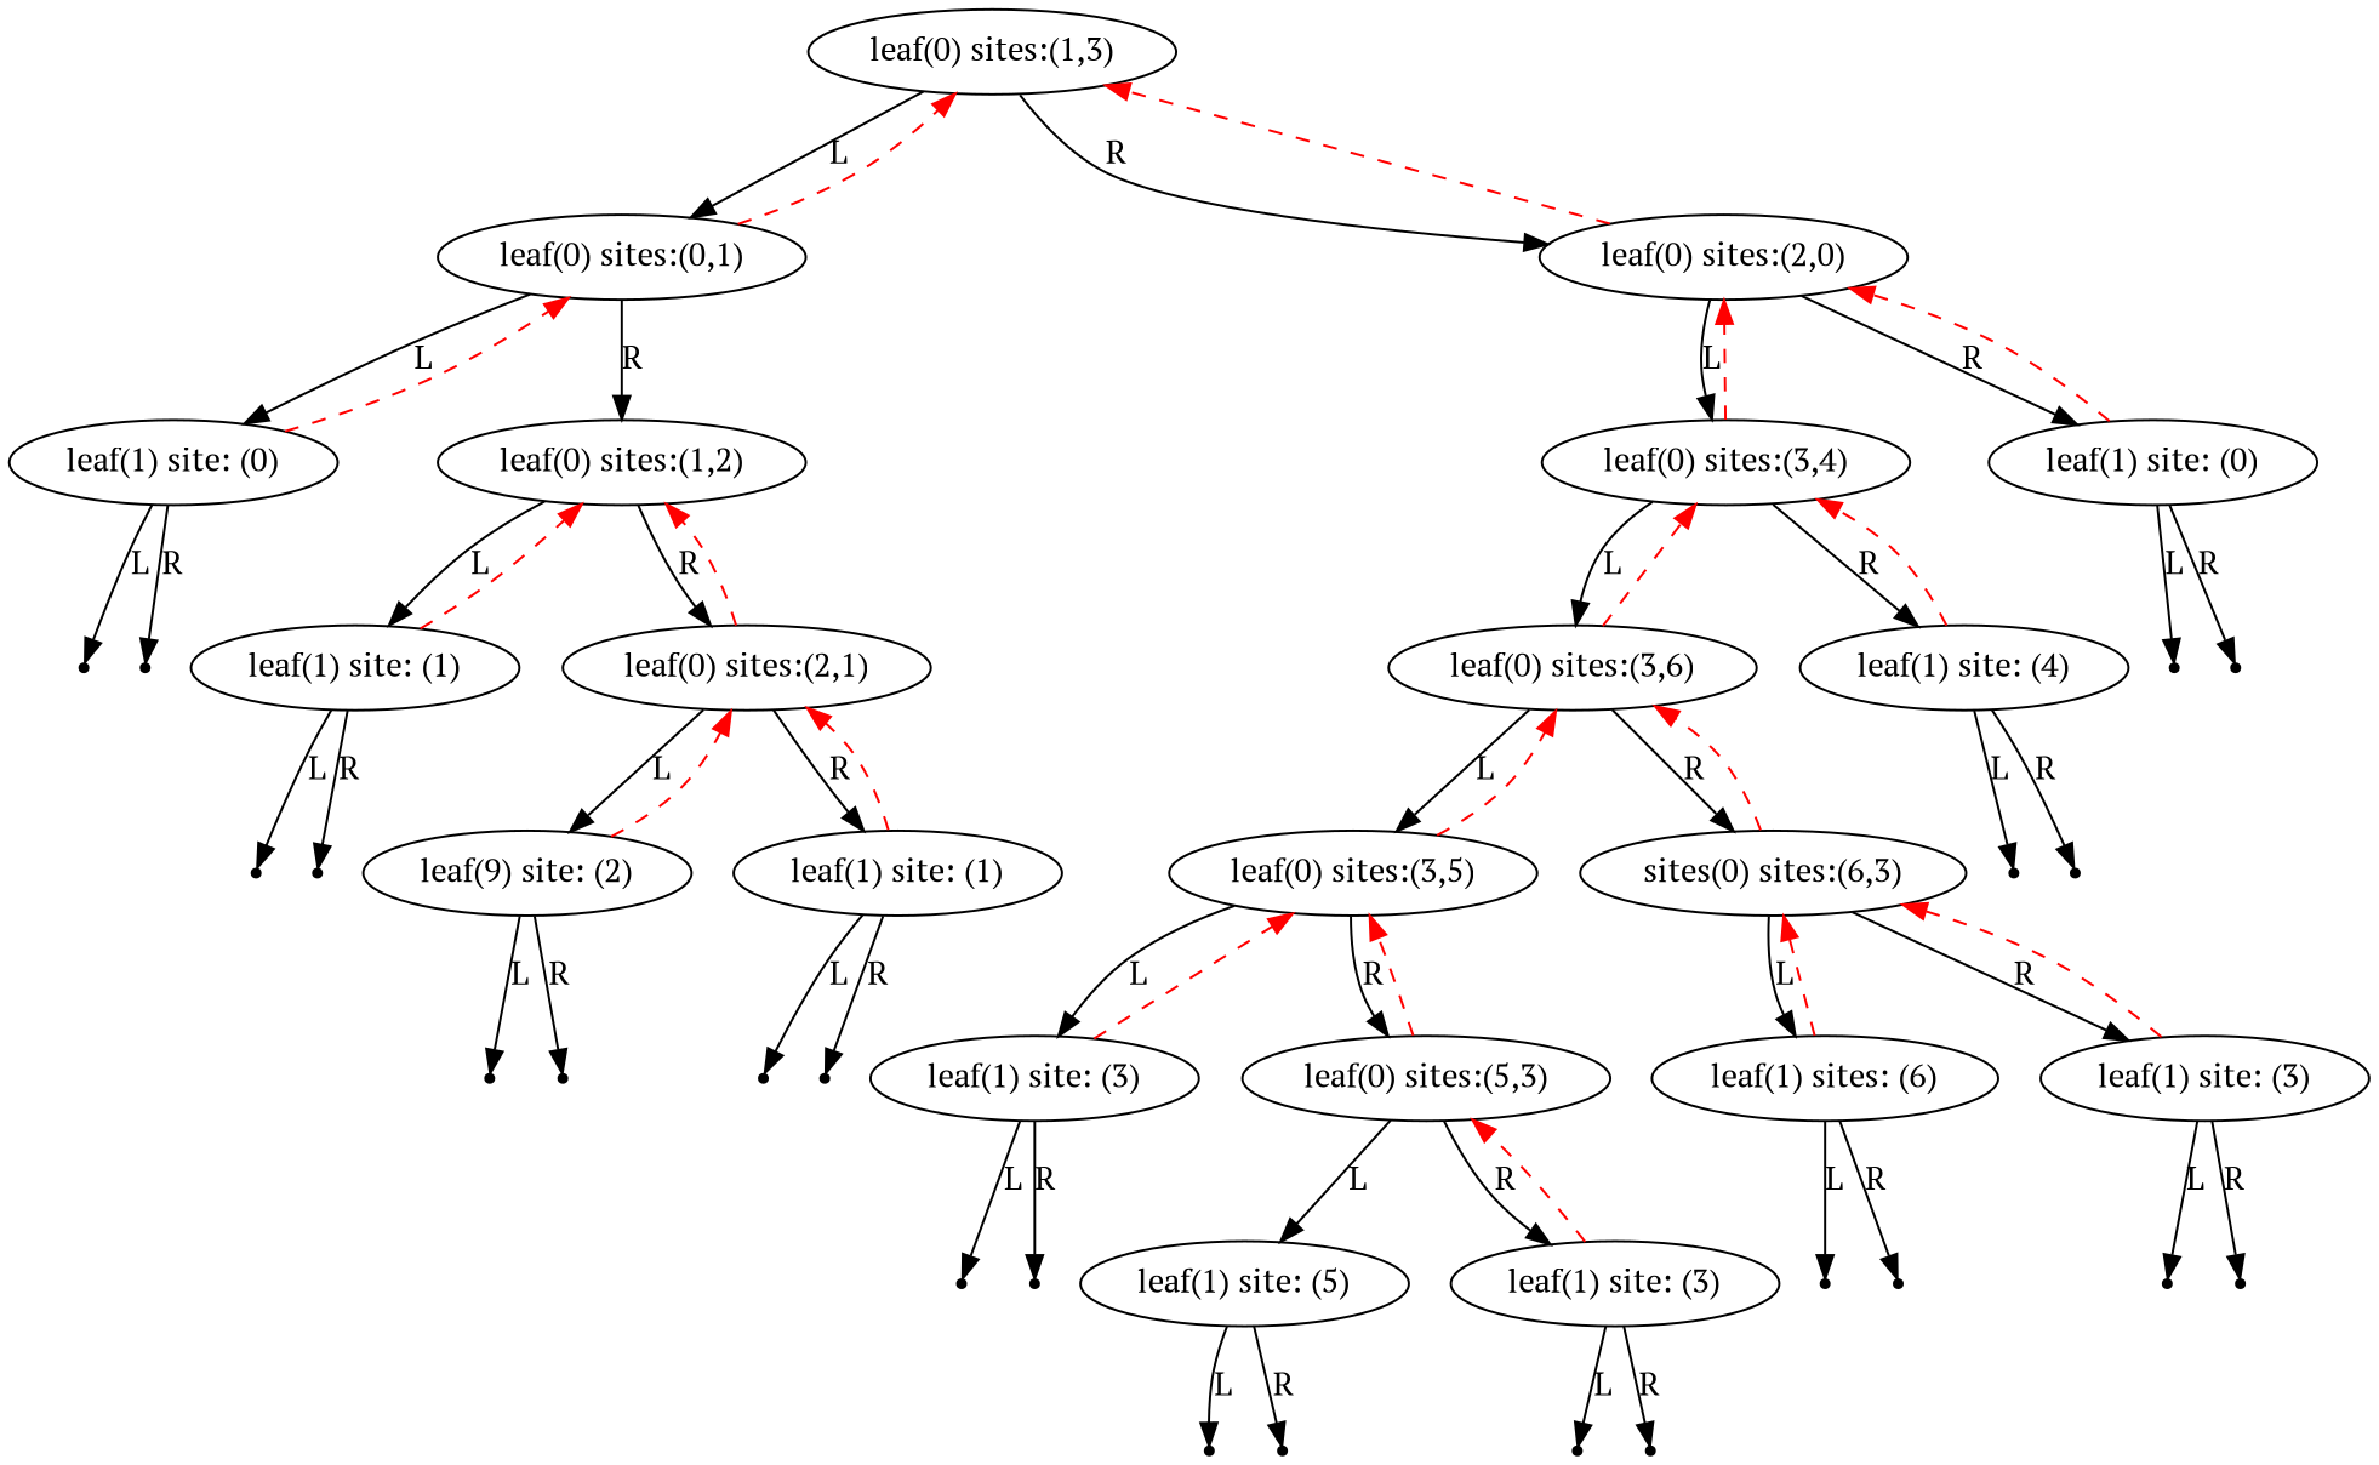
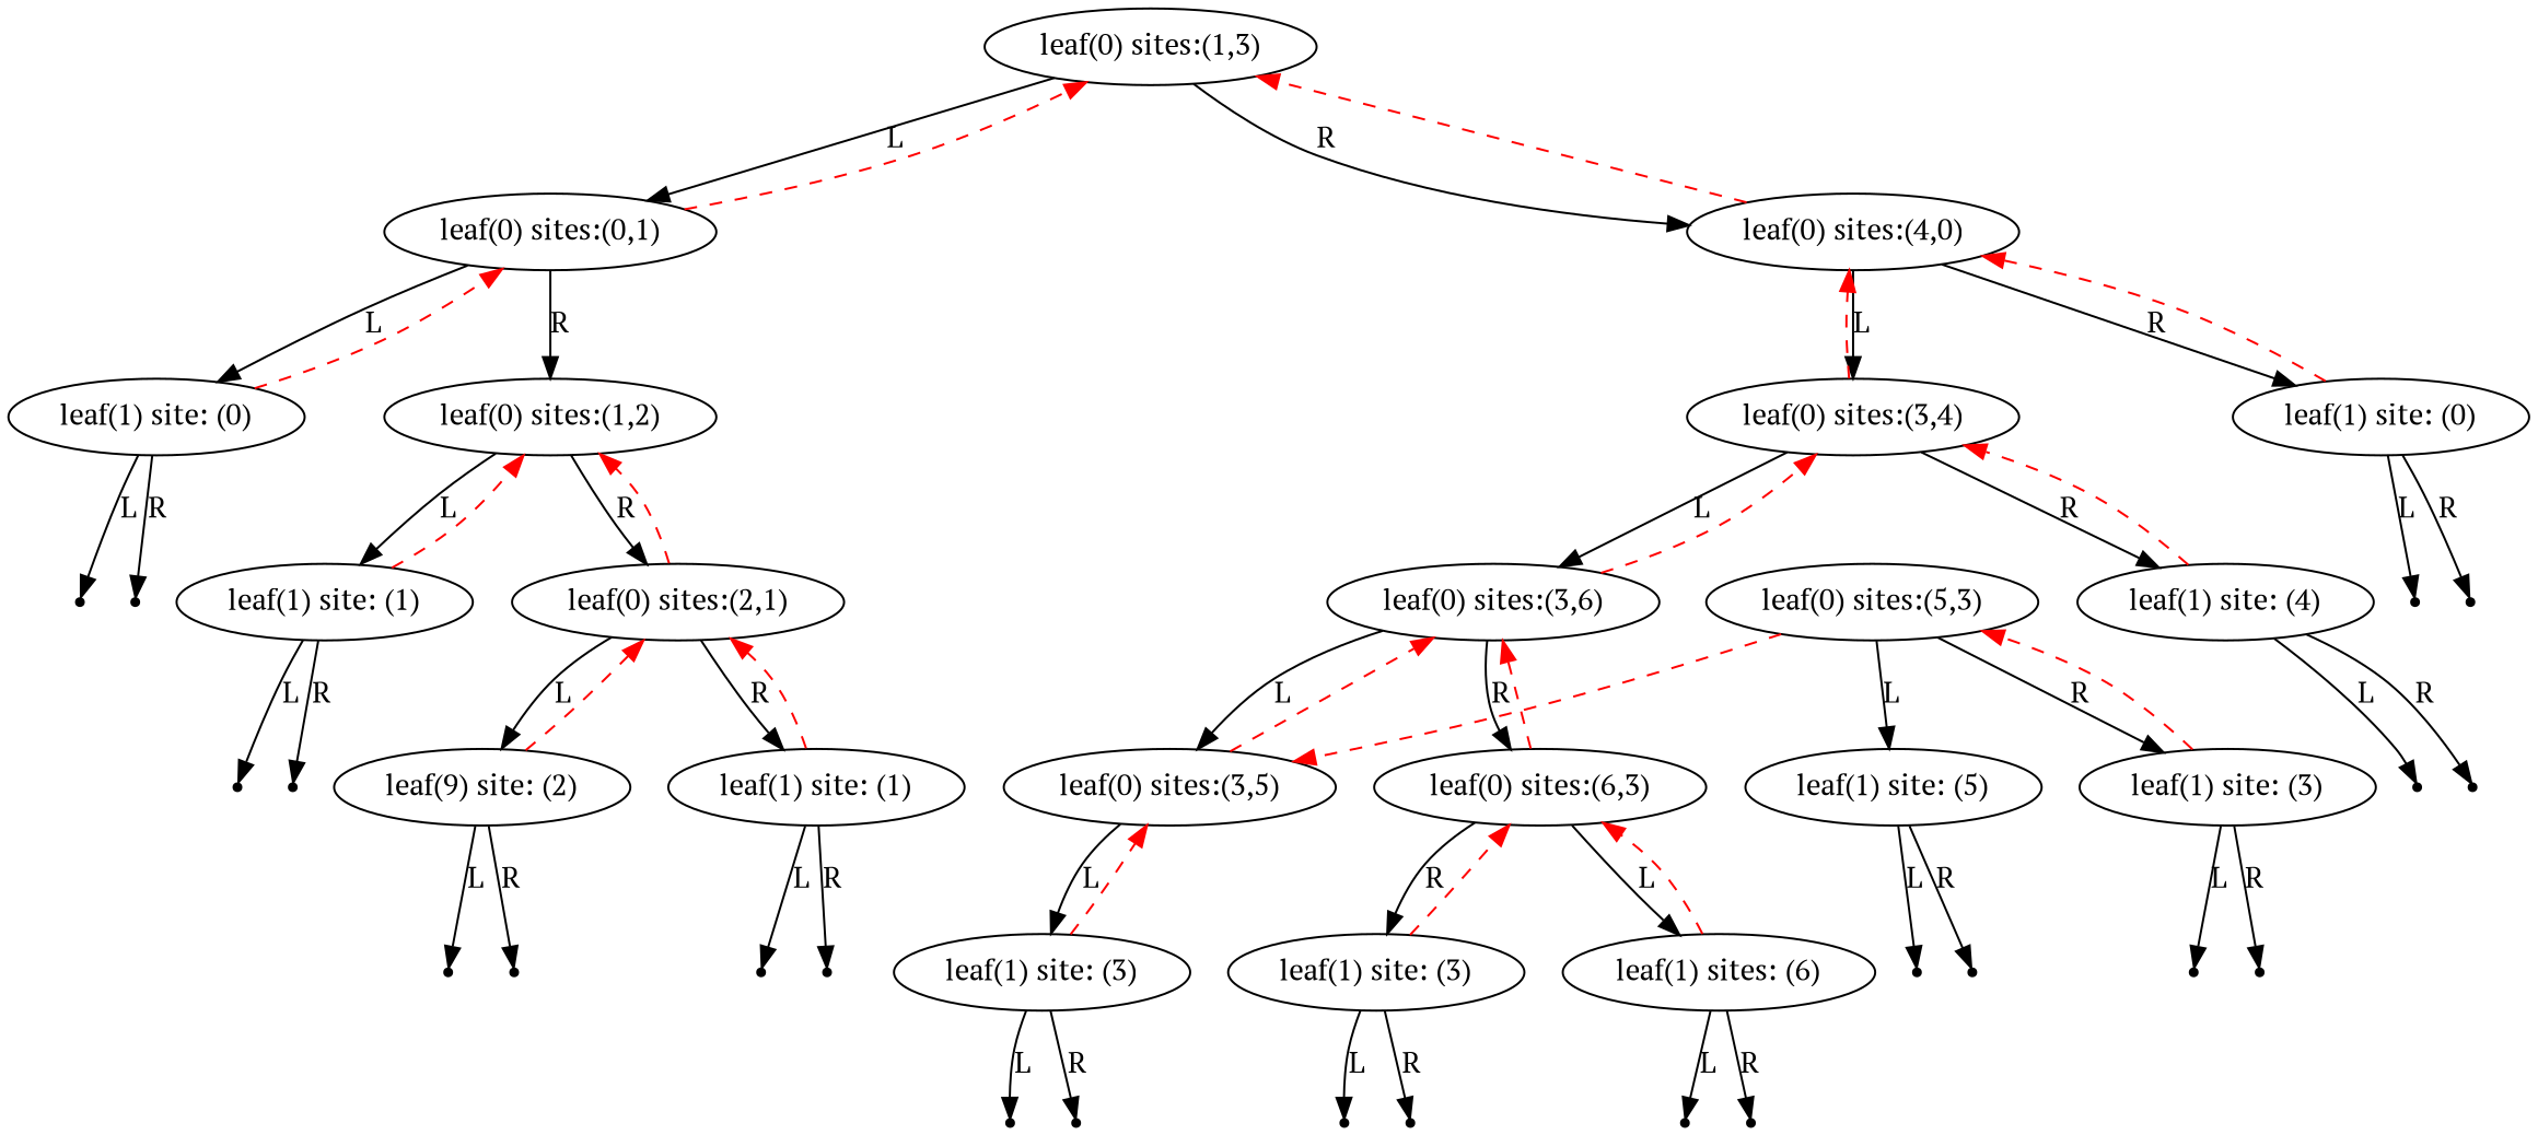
  digraph {
    fontname="PT Serif"
    node [fontname="PT Serif" shape=point]
    edge [fontname="PT Serif"]
    n1 [label="leaf(0) sites:(1,3)" shape=""]
    n2 [label="leaf(0) sites:(0,1)" shape=""]
-   n3 [label="leaf(0) sites:(2,0)" shape=""]
+   n3 [label="leaf(0) sites:(4,0)" shape=""]
    n4 [label="leaf(1) site: (0)" shape=""]
    n5 [label="leaf(0) sites:(1,2)" shape=""]
    n6 [label="leaf(0) sites:(3,4)" shape=""]
    n7 [label="leaf(1) site: (0)" shape=""]
    nullptr_l_295808629
    nullptr_r_295808629
    n10 [label="leaf(1) site: (1)" shape=""]
    n11 [label="leaf(0) sites:(2,1)" shape=""]
    nullptr_l_1510627799
    nullptr_r_1510627799
    n14 [label="leaf(9) site: (2)" shape=""]
    n15 [label="leaf(1) site: (1)" shape=""]
    nullptr_l_469460817
    nullptr_r_469460817
    nullptr_l_1695238268
    nullptr_r_1695238268
    n20 [label="leaf(0) sites:(3,6)" shape=""]
    n21 [label="leaf(1) site: (4)" shape=""]
    nullptr_l_245246554
    nullptr_r_245246554
    n24 [label="leaf(0) sites:(3,5)" shape=""]
-   n25 [label="sites(0) sites:(6,3)" shape=""]
+   n25 [label="leaf(0) sites:(6,3)" shape=""]
    nullptr_l_592327759
    nullptr_r_592327759
    n28 [label="leaf(1) site: (3)" shape=""]
    n29 [label="leaf(0) sites:(5,3)" shape=""]
    n30 [label="leaf(1) sites: (6)" shape=""]
    n31 [label="leaf(1) site: (3)" shape=""]
    nullptr_l_1554471545
    nullptr_r_1554471545
    n34 [label="leaf(1) site: (5)" shape=""]
    n35 [label="leaf(1) site: (3)" shape=""]
    nullptr_l_1078092743
    nullptr_r_1078092743
    nullptr_l_1661877433
    nullptr_r_1661877433
    nullptr_l_1210384918
    nullptr_r_1210384918
    nullptr_l_447201866
    nullptr_r_447201866
    n1 -> n2 [label=L]
    n1 -> n3 [label=R]
    n2 -> n1 [color=red style=dashed]
    n2 -> n4 [label=L]
    n2 -> n5 [label=R]
    n3 -> n1 [color=red style=dashed]
    n3 -> n6 [label=L]
    n3 -> n7 [label=R]
    n4 -> n2 [color=red style=dashed]
    n4 -> nullptr_l_295808629 [label=L]
    n4 -> nullptr_r_295808629 [label=R]
    n5 -> n10 [label=L]
    n5 -> n11 [label=R]
    n6 -> n3 [color=red style=dashed]
    n6 -> n20 [label=L]
    n6 -> n21 [label=R]
    n7 -> n3 [color=red style=dashed]
    n7 -> nullptr_l_245246554 [label=L]
    n7 -> nullptr_r_245246554 [label=R]
    n10 -> n5 [color=red style=dashed]
    n10 -> nullptr_l_1510627799 [label=L]
    n10 -> nullptr_r_1510627799 [label=R]
    n11 -> n5 [color=red style=dashed]
    n11 -> n14 [label=L]
    n11 -> n15 [label=R]
    n14 -> n11 [color=red style=dashed]
    n14 -> nullptr_l_469460817 [label=L]
    n14 -> nullptr_r_469460817 [label=R]
    n15 -> n11 [color=red style=dashed]
    n15 -> nullptr_l_1695238268 [label=L]
    n15 -> nullptr_r_1695238268 [label=R]
    n20 -> n6 [color=red style=dashed]
    n20 -> n24 [label=L]
    n20 -> n25 [label=R]
    n21 -> n6 [color=red style=dashed]
    n21 -> nullptr_l_592327759 [label=L]
    n21 -> nullptr_r_592327759 [label=R]
    n24 -> n20 [color=red style=dashed]
    n24 -> n28 [label=L]
-   n24 -> n29 [label=R]
    n25 -> n20 [color=red style=dashed]
    n25 -> n30 [label=L]
    n25 -> n31 [label=R]
    n28 -> n24 [color=red style=dashed]
    n28 -> nullptr_l_1554471545 [label=L]
    n28 -> nullptr_r_1554471545 [label=R]
    n29 -> n24 [color=red style=dashed]
    n29 -> n34 [label=L]
    n29 -> n35 [label=R]
    n30 -> n25 [color=red style=dashed]
    n30 -> nullptr_l_1210384918 [label=L]
    n30 -> nullptr_r_1210384918 [label=R]
    n31 -> n25 [color=red style=dashed]
    n31 -> nullptr_l_447201866 [label=L]
    n31 -> nullptr_r_447201866 [label=R]
    n34 -> nullptr_l_1078092743 [label=L]
    n34 -> nullptr_r_1078092743 [label=R]
    n35 -> n29 [color=red style=dashed]
    n35 -> nullptr_l_1661877433 [label=L]
    n35 -> nullptr_r_1661877433 [label=R]
  }
